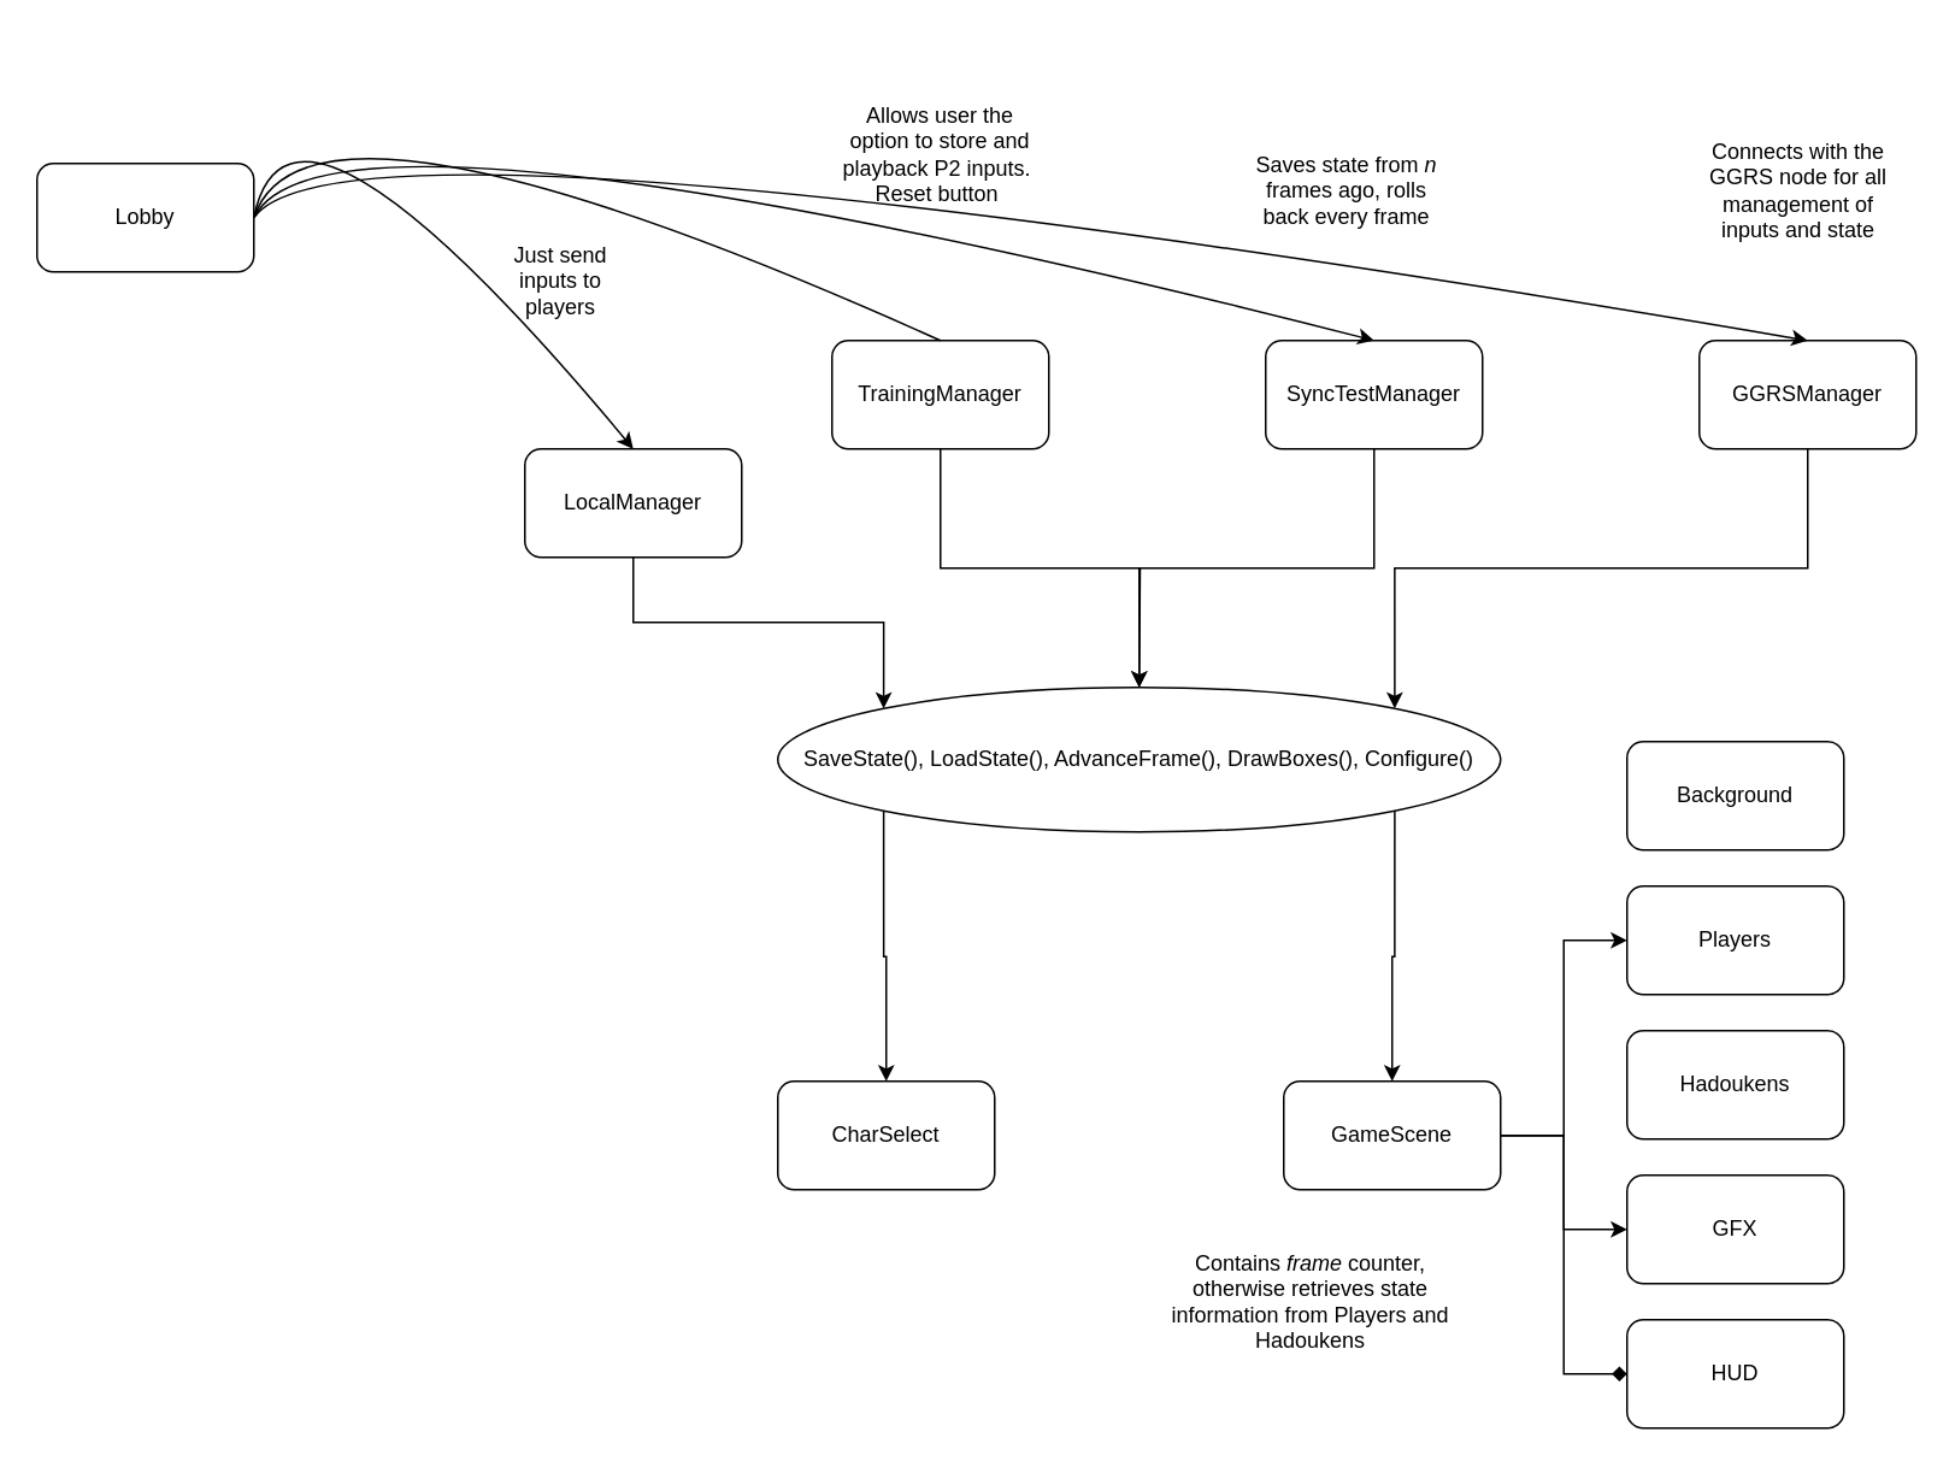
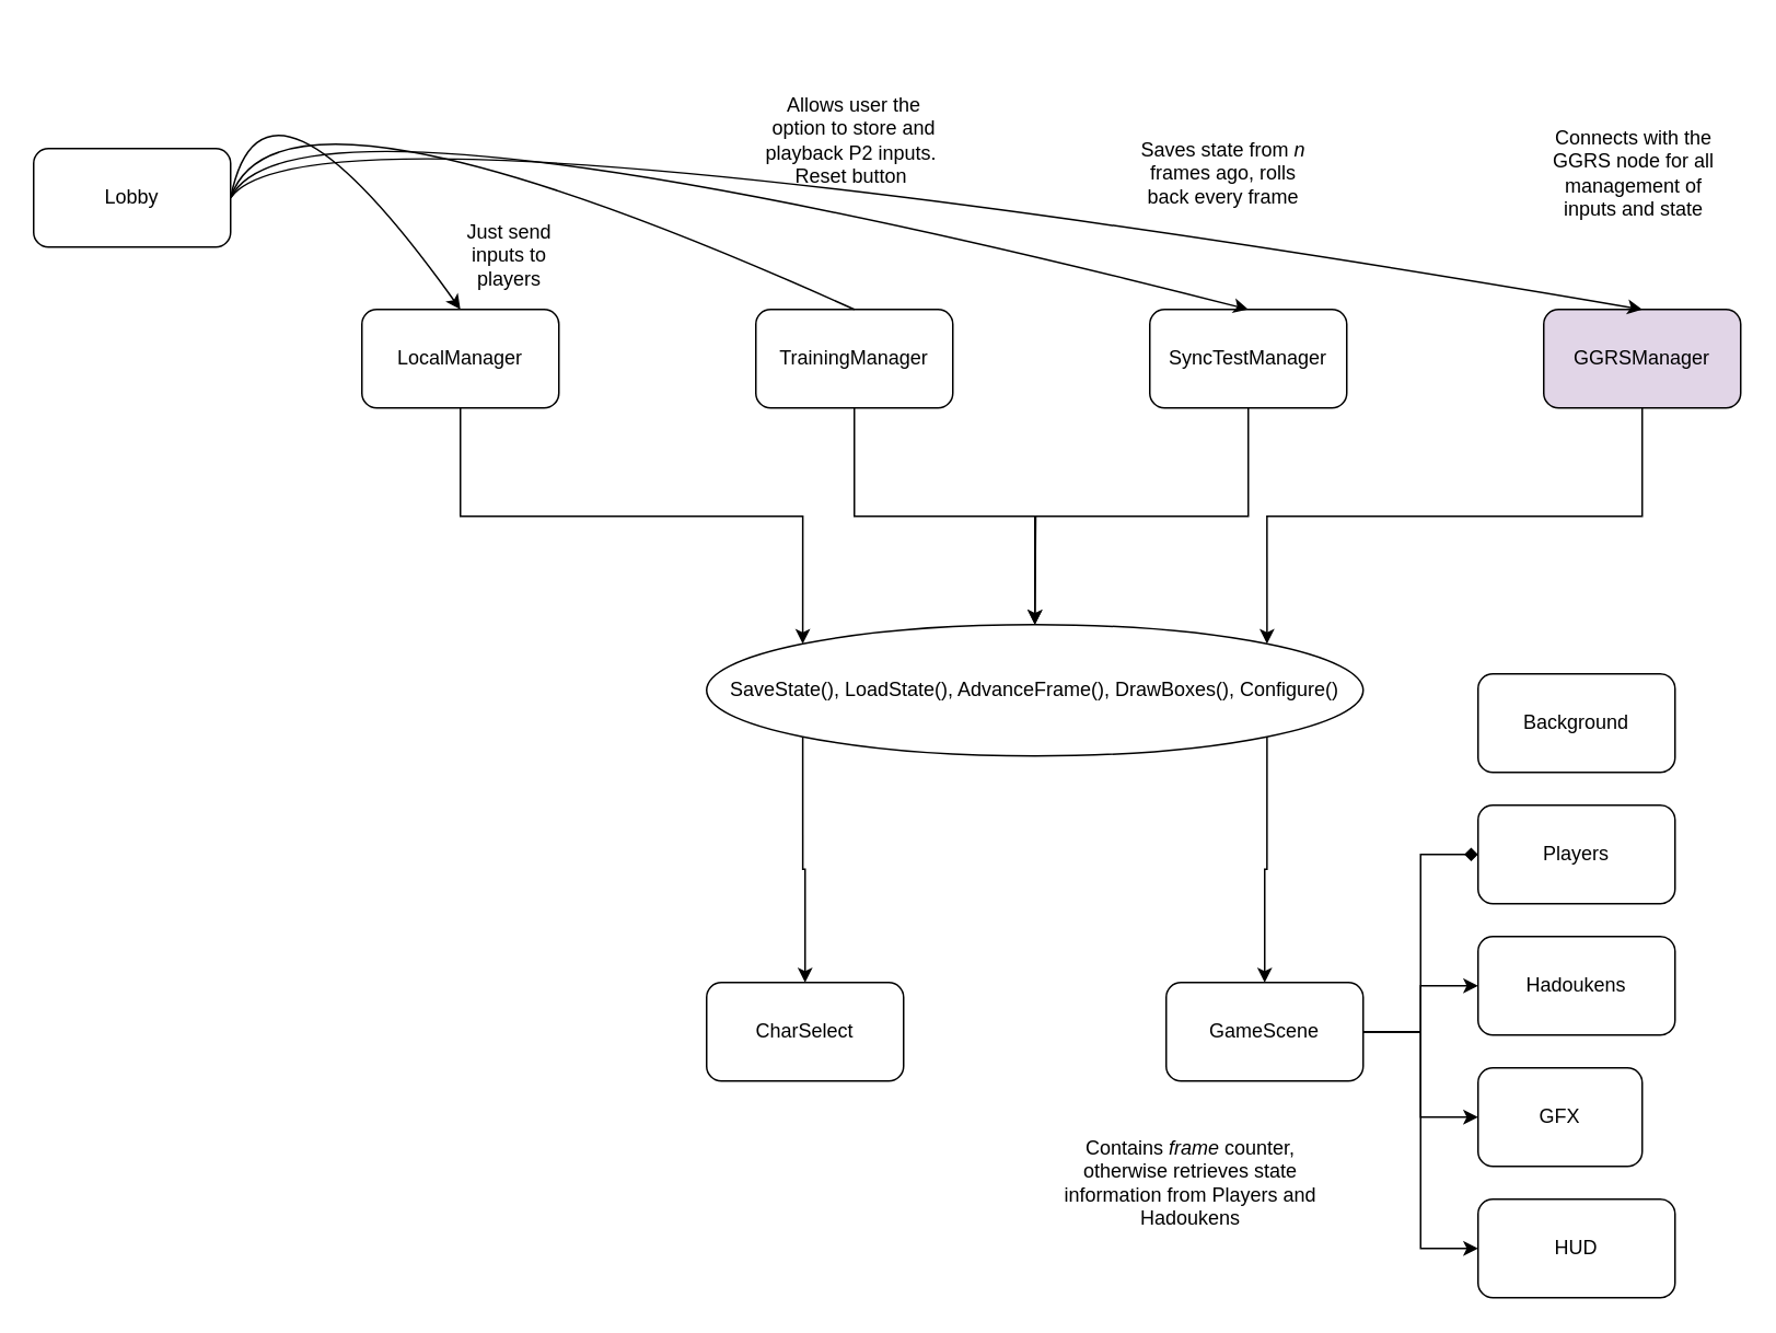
  <mxCell id="0" />
  <mxCell id="1" parent="0" />
  <mxCell id="2" value="Lobby" style="rounded=1;whiteSpace=wrap;html=1;" vertex="1" parent="1"><mxGeometry x="20" y="90" width="120" height="60" as="geometry" /></mxCell>
  <mxCell id="3" style="edgeStyle=orthogonalEdgeStyle;rounded=0;orthogonalLoop=1;jettySize=auto;html=1;exitX=0.5;exitY=1;exitDx=0;exitDy=0;entryX=0;entryY=0;entryDx=0;entryDy=0;" edge="1" parent="1" source="4" target="27"><mxGeometry relative="1" as="geometry" /></mxCell>
- <mxCell id="4" value="LocalManager" style="rounded=1;whiteSpace=wrap;html=1;" vertex="1" parent="1"><mxGeometry x="290" y="248" width="120" height="60" as="geometry" /></mxCell>
+ <mxCell id="4" value="LocalManager" style="rounded=1;whiteSpace=wrap;html=1;" vertex="1" parent="1"><mxGeometry x="220" y="188" width="120" height="60" as="geometry" /></mxCell>
  <mxCell id="5" style="edgeStyle=orthogonalEdgeStyle;rounded=0;orthogonalLoop=1;jettySize=auto;html=1;exitX=0.5;exitY=1;exitDx=0;exitDy=0;entryX=0.5;entryY=0;entryDx=0;entryDy=0;" edge="1" parent="1" source="6" target="27"><mxGeometry relative="1" as="geometry" /></mxCell>
  <mxCell id="6" value="TrainingManager" style="rounded=1;whiteSpace=wrap;html=1;" vertex="1" parent="1"><mxGeometry x="460" y="188" width="120" height="60" as="geometry" /></mxCell>
  <mxCell id="7" style="edgeStyle=orthogonalEdgeStyle;rounded=0;orthogonalLoop=1;jettySize=auto;html=1;exitX=0.5;exitY=1;exitDx=0;exitDy=0;" edge="1" parent="1" source="8"><mxGeometry relative="1" as="geometry"><mxPoint x="630" y="380" as="targetPoint" /></mxGeometry></mxCell>
  <mxCell id="8" value="SyncTestManager" style="rounded=1;whiteSpace=wrap;html=1;" vertex="1" parent="1"><mxGeometry x="700" y="188" width="120" height="60" as="geometry" /></mxCell>
  <mxCell id="9" style="edgeStyle=orthogonalEdgeStyle;rounded=0;orthogonalLoop=1;jettySize=auto;html=1;exitX=0.5;exitY=1;exitDx=0;exitDy=0;entryX=1;entryY=0;entryDx=0;entryDy=0;" edge="1" parent="1" source="10" target="27"><mxGeometry relative="1" as="geometry" /></mxCell>
- <mxCell id="10" value="GGRSManager" style="rounded=1;whiteSpace=wrap;html=1;" vertex="1" parent="1"><mxGeometry x="940" y="188" width="120" height="60" as="geometry" /></mxCell>
+ <mxCell id="10" value="GGRSManager" style="rounded=1;whiteSpace=wrap;html=1;fillColor=#e1d5e7;" vertex="1" parent="1"><mxGeometry x="940" y="188" width="120" height="60" as="geometry" /></mxCell>
  <mxCell id="11" value="CharSelect" style="rounded=1;whiteSpace=wrap;html=1;" vertex="1" parent="1"><mxGeometry x="430" y="598" width="120" height="60" as="geometry" /></mxCell>
- <mxCell id="12" style="edgeStyle=orthogonalEdgeStyle;rounded=0;orthogonalLoop=1;jettySize=auto;html=1;exitX=1;exitY=0.5;exitDx=0;exitDy=0;entryX=0;entryY=0.5;entryDx=0;entryDy=0;" edge="1" parent="1" source="16" target="30"><mxGeometry relative="1" as="geometry" /></mxCell>
+ <mxCell id="12" style="edgeStyle=orthogonalEdgeStyle;rounded=0;orthogonalLoop=1;jettySize=auto;html=1;exitX=1;exitY=0.5;exitDx=0;exitDy=0;entryX=0;entryY=0.5;entryDx=0;entryDy=0;endArrow=diamond;" edge="1" parent="1" source="16" target="30"><mxGeometry relative="1" as="geometry" /></mxCell>
+ <mxCell id="13" style="edgeStyle=orthogonalEdgeStyle;rounded=0;orthogonalLoop=1;jettySize=auto;html=1;exitX=1;exitY=0.5;exitDx=0;exitDy=0;entryX=0;entryY=0.5;entryDx=0;entryDy=0;" edge="1" parent="1" source="16" target="31"><mxGeometry relative="1" as="geometry" /></mxCell>
  <mxCell id="14" style="edgeStyle=orthogonalEdgeStyle;rounded=0;orthogonalLoop=1;jettySize=auto;html=1;exitX=1;exitY=0.5;exitDx=0;exitDy=0;entryX=0;entryY=0.5;entryDx=0;entryDy=0;" edge="1" parent="1" source="16" target="29"><mxGeometry relative="1" as="geometry" /></mxCell>
- <mxCell id="15" style="edgeStyle=orthogonalEdgeStyle;rounded=0;orthogonalLoop=1;jettySize=auto;html=1;exitX=1;exitY=0.5;exitDx=0;exitDy=0;entryX=0;entryY=0.5;entryDx=0;entryDy=0;endArrow=diamond;" edge="1" parent="1" source="16" target="33"><mxGeometry relative="1" as="geometry" /></mxCell>
+ <mxCell id="15" style="edgeStyle=orthogonalEdgeStyle;rounded=0;orthogonalLoop=1;jettySize=auto;html=1;exitX=1;exitY=0.5;exitDx=0;exitDy=0;entryX=0;entryY=0.5;entryDx=0;entryDy=0;" edge="1" parent="1" source="16" target="33"><mxGeometry relative="1" as="geometry" /></mxCell>
  <mxCell id="16" value="GameScene" style="rounded=1;whiteSpace=wrap;html=1;" vertex="1" parent="1"><mxGeometry x="710" y="598" width="120" height="60" as="geometry" /></mxCell>
  <mxCell id="17" value="" style="curved=1;endArrow=classic;html=1;rounded=0;exitX=1;exitY=0.5;exitDx=0;exitDy=0;entryX=0.5;entryY=0;entryDx=0;entryDy=0;" edge="1" parent="1" source="2" target="4"><mxGeometry width="50" height="50" relative="1" as="geometry"><mxPoint x="370" y="270" as="sourcePoint" /><mxPoint x="420" y="220" as="targetPoint" /><Array as="points"><mxPoint x="160" y="20" /></Array></mxGeometry></mxCell>
  <mxCell id="18" value="" style="curved=1;endArrow=none;html=1;rounded=0;exitX=1;exitY=0.5;exitDx=0;exitDy=0;entryX=0.5;entryY=0;entryDx=0;entryDy=0;" edge="1" parent="1" source="2" target="6"><mxGeometry width="50" height="50" relative="1" as="geometry"><mxPoint x="150" y="130" as="sourcePoint" /><mxPoint x="250" y="100" as="targetPoint" /><Array as="points"><mxPoint x="170" y="30" /></Array></mxGeometry></mxCell>
  <mxCell id="19" value="" style="curved=1;endArrow=classic;html=1;rounded=0;exitX=1;exitY=0.5;exitDx=0;exitDy=0;entryX=0.5;entryY=0;entryDx=0;entryDy=0;" edge="1" parent="1" source="2" target="8"><mxGeometry width="50" height="50" relative="1" as="geometry"><mxPoint x="150" y="130" as="sourcePoint" /><mxPoint x="410" y="100" as="targetPoint" /><Array as="points"><mxPoint x="180" y="40" /></Array></mxGeometry></mxCell>
  <mxCell id="20" value="" style="curved=1;endArrow=classic;html=1;rounded=0;exitX=1;exitY=0.5;exitDx=0;exitDy=0;entryX=0.5;entryY=0;entryDx=0;entryDy=0;" edge="1" parent="1" source="2" target="10"><mxGeometry width="50" height="50" relative="1" as="geometry"><mxPoint x="150" y="130" as="sourcePoint" /><mxPoint x="570" y="100" as="targetPoint" /><Array as="points"><mxPoint x="190" y="50" /></Array></mxGeometry></mxCell>
  <mxCell id="21" value="Saves state from &lt;i&gt;n &lt;/i&gt;frames ago, rolls back every frame" style="text;html=1;strokeColor=none;fillColor=none;align=center;verticalAlign=middle;whiteSpace=wrap;rounded=0;" vertex="1" parent="1"><mxGeometry x="690" y="90" width="110" height="30" as="geometry" /></mxCell>
  <mxCell id="22" value="Connects with the GGRS node for all management of inputs and state" style="text;html=1;strokeColor=none;fillColor=none;align=center;verticalAlign=middle;whiteSpace=wrap;rounded=0;" vertex="1" parent="1"><mxGeometry x="940" y="90" width="110" height="30" as="geometry" /></mxCell>
  <mxCell id="23" value="Allows user the option to store and playback P2 inputs.&amp;nbsp; Reset button&amp;nbsp;" style="text;html=1;strokeColor=none;fillColor=none;align=center;verticalAlign=middle;whiteSpace=wrap;rounded=0;" vertex="1" parent="1"><mxGeometry x="465" y="70" width="110" height="30" as="geometry" /></mxCell>
  <mxCell id="24" value="Just send inputs to players" style="text;html=1;strokeColor=none;fillColor=none;align=center;verticalAlign=middle;whiteSpace=wrap;rounded=0;" vertex="1" parent="1"><mxGeometry x="280" y="140" width="60" height="30" as="geometry" /></mxCell>
  <mxCell id="25" style="edgeStyle=orthogonalEdgeStyle;rounded=0;orthogonalLoop=1;jettySize=auto;html=1;exitX=0;exitY=1;exitDx=0;exitDy=0;entryX=0.5;entryY=0;entryDx=0;entryDy=0;" edge="1" parent="1" source="27" target="11"><mxGeometry relative="1" as="geometry" /></mxCell>
  <mxCell id="26" style="edgeStyle=orthogonalEdgeStyle;rounded=0;orthogonalLoop=1;jettySize=auto;html=1;exitX=1;exitY=1;exitDx=0;exitDy=0;entryX=0.5;entryY=0;entryDx=0;entryDy=0;" edge="1" parent="1" source="27" target="16"><mxGeometry relative="1" as="geometry" /></mxCell>
  <mxCell id="27" value="SaveState(), LoadState(), AdvanceFrame(), DrawBoxes(), Configure()" style="ellipse;whiteSpace=wrap;html=1;" vertex="1" parent="1"><mxGeometry x="430" y="380" width="400" height="80" as="geometry" /></mxCell>
  <mxCell id="28" value="Background" style="rounded=1;whiteSpace=wrap;html=1;" vertex="1" parent="1"><mxGeometry x="900" y="410" width="120" height="60" as="geometry" /></mxCell>
- <mxCell id="29" value="GFX" style="rounded=1;whiteSpace=wrap;html=1;" vertex="1" parent="1"><mxGeometry x="900" y="650" width="120" height="60" as="geometry" /></mxCell>
+ <mxCell id="29" value="GFX" style="rounded=1;whiteSpace=wrap;html=1;" vertex="1" parent="1"><mxGeometry x="900" y="650" width="100" height="60" as="geometry" /></mxCell>
  <mxCell id="30" value="Players" style="rounded=1;whiteSpace=wrap;html=1;" vertex="1" parent="1"><mxGeometry x="900" y="490" width="120" height="60" as="geometry" /></mxCell>
  <mxCell id="31" value="Hadoukens" style="rounded=1;whiteSpace=wrap;html=1;" vertex="1" parent="1"><mxGeometry x="900" y="570" width="120" height="60" as="geometry" /></mxCell>
  <mxCell id="32" value="Contains &lt;i&gt;frame&lt;/i&gt;&amp;nbsp;counter, otherwise retrieves state information from Players and Hadoukens" style="text;html=1;strokeColor=none;fillColor=none;align=center;verticalAlign=middle;whiteSpace=wrap;rounded=0;" vertex="1" parent="1"><mxGeometry x="640" y="680" width="170" height="80" as="geometry" /></mxCell>
  <mxCell id="33" value="HUD" style="rounded=1;whiteSpace=wrap;html=1;" vertex="1" parent="1"><mxGeometry x="900" y="730" width="120" height="60" as="geometry" /></mxCell>
